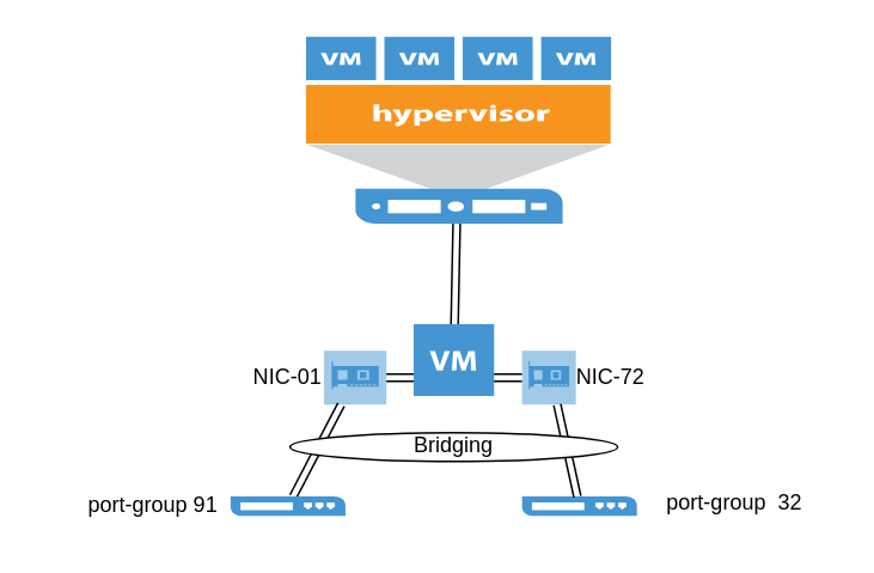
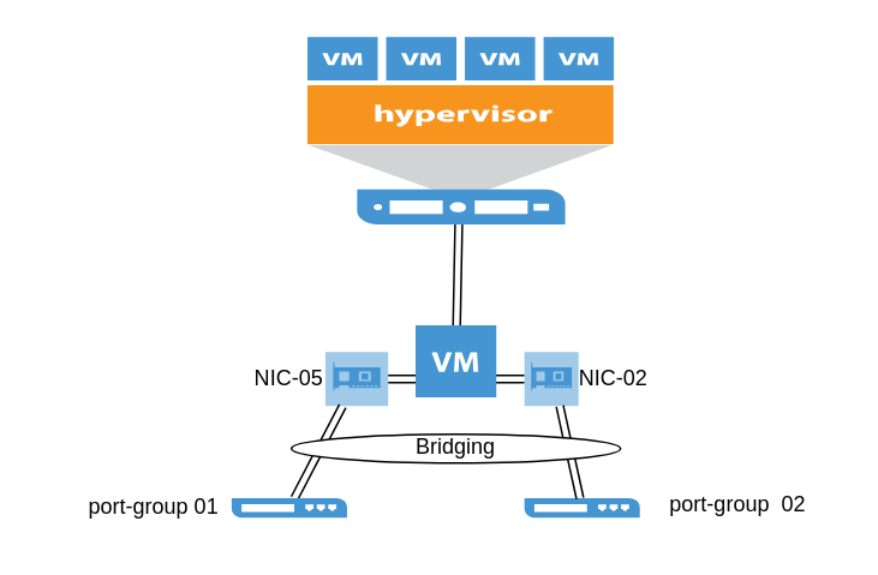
  <mxCell id="0" />
  <mxCell id="1" parent="0" />
  <mxCell id="2" value="" style="group" vertex="1" connectable="0" parent="1"><mxGeometry x="20" y="20" width="444.4" height="276.4" as="geometry" /></mxCell>
  <mxCell id="3" value="" style="pointerEvents=1;shadow=0;dashed=0;html=1;strokeColor=none;fillColor=#4495D1;labelPosition=center;verticalLabelPosition=bottom;verticalAlign=top;align=center;outlineConnect=0;shape=mxgraph.veeam.2d.vnic;" vertex="1" parent="2"><mxGeometry x="160" y="174.8" width="34.8" height="30" as="geometry" /></mxCell>
  <mxCell id="4" style="edgeStyle=none;html=1;shape=link;" edge="1" parent="2" source="3" target="10"><mxGeometry relative="1" as="geometry" /></mxCell>
  <mxCell id="5" value="" style="pointerEvents=1;shadow=0;dashed=0;html=1;strokeColor=none;fillColor=#4495D1;labelPosition=center;verticalLabelPosition=bottom;verticalAlign=top;align=center;outlineConnect=0;shape=mxgraph.veeam.virtual_host;" vertex="1" parent="2"><mxGeometry x="150" width="170" height="104" as="geometry" /></mxCell>
  <mxCell id="6" value="" style="html=1;shape=link;" edge="1" parent="2" source="3" target="7"><mxGeometry relative="1" as="geometry" /></mxCell>
  <mxCell id="7" value="" style="pointerEvents=1;shadow=0;dashed=0;html=1;strokeColor=none;fillColor=#4495D1;labelPosition=center;verticalLabelPosition=bottom;verticalAlign=top;align=center;outlineConnect=0;shape=mxgraph.veeam.2d.vnic;" vertex="1" parent="2"><mxGeometry x="270.4" y="174.8" width="30" height="30" as="geometry" /></mxCell>
  <mxCell id="8" value="" style="shadow=0;dashed=0;html=1;strokeColor=none;fillColor=#4495D1;labelPosition=center;verticalLabelPosition=bottom;verticalAlign=top;align=center;outlineConnect=0;shape=mxgraph.veeam.2d.virtual_machine;" vertex="1" parent="2"><mxGeometry x="210" y="160" width="44.8" height="40" as="geometry" /></mxCell>
  <mxCell id="9" value="" style="html=1;shape=link;" edge="1" parent="2" source="5" target="8"><mxGeometry relative="1" as="geometry" /></mxCell>
  <mxCell id="10" value="" style="pointerEvents=1;shadow=0;dashed=0;html=1;strokeColor=none;fillColor=#4495D1;labelPosition=center;verticalLabelPosition=bottom;verticalAlign=top;align=center;outlineConnect=0;shape=mxgraph.veeam.2d.switch;" vertex="1" parent="2"><mxGeometry x="108" y="256.0" width="64" height="10.8" as="geometry" /></mxCell>
  <mxCell id="11" value="" style="pointerEvents=1;shadow=0;dashed=0;html=1;strokeColor=none;fillColor=#4495D1;labelPosition=center;verticalLabelPosition=bottom;verticalAlign=top;align=center;outlineConnect=0;shape=mxgraph.veeam.2d.switch;" vertex="1" parent="2"><mxGeometry x="270.4" y="256.0" width="64" height="10.8" as="geometry" /></mxCell>
- <mxCell id="12" value="port-group&amp;nbsp; 32" style="text;strokeColor=none;align=center;fillColor=none;html=1;verticalAlign=middle;whiteSpace=wrap;rounded=0;" vertex="1" parent="2"><mxGeometry x="334.4" y="245.2" width="110" height="30" as="geometry" /></mxCell>
+ <mxCell id="12" value="port-group&amp;nbsp; 02" style="text;strokeColor=none;align=center;fillColor=none;html=1;verticalAlign=middle;whiteSpace=wrap;rounded=0;" vertex="1" parent="2"><mxGeometry x="334.4" y="245.2" width="110" height="30" as="geometry" /></mxCell>
  <mxCell id="13" style="edgeStyle=none;html=1;exitX=0;exitY=1;exitDx=0;exitDy=0;shape=link;" edge="1" parent="2" source="14" target="11"><mxGeometry relative="1" as="geometry" /></mxCell>
- <mxCell id="14" value="NIC-72" style="text;strokeColor=none;align=center;fillColor=none;html=1;verticalAlign=middle;whiteSpace=wrap;rounded=0;" vertex="1" parent="2"><mxGeometry x="290" y="174.8" width="60" height="30" as="geometry" /></mxCell>
- <mxCell id="15" value="NIC-01" style="text;strokeColor=none;align=center;fillColor=none;html=1;verticalAlign=middle;whiteSpace=wrap;rounded=0;" vertex="1" parent="2"><mxGeometry x="110" y="174.8" width="60" height="30" as="geometry" /></mxCell>
- <mxCell id="16" value="port-group 91" style="text;strokeColor=none;align=center;fillColor=none;html=1;verticalAlign=middle;whiteSpace=wrap;rounded=0;" vertex="1" parent="2"><mxGeometry y="246.4" width="130" height="30" as="geometry" /></mxCell>
+ <mxCell id="14" value="NIC-02" style="text;strokeColor=none;align=center;fillColor=none;html=1;verticalAlign=middle;whiteSpace=wrap;rounded=0;" vertex="1" parent="2"><mxGeometry x="290" y="174.8" width="60" height="30" as="geometry" /></mxCell>
+ <mxCell id="15" value="NIC-05" style="text;strokeColor=none;align=center;fillColor=none;html=1;verticalAlign=middle;whiteSpace=wrap;rounded=0;" vertex="1" parent="2"><mxGeometry x="110" y="174.8" width="60" height="30" as="geometry" /></mxCell>
+ <mxCell id="16" value="port-group 01" style="text;strokeColor=none;align=center;fillColor=none;html=1;verticalAlign=middle;whiteSpace=wrap;rounded=0;" vertex="1" parent="2"><mxGeometry y="246.4" width="130" height="30" as="geometry" /></mxCell>
  <mxCell id="17" value="Bridging" style="ellipse;whiteSpace=wrap;html=1;" vertex="1" parent="2"><mxGeometry x="141.1" y="220.4" width="182.6" height="16" as="geometry" /></mxCell>
